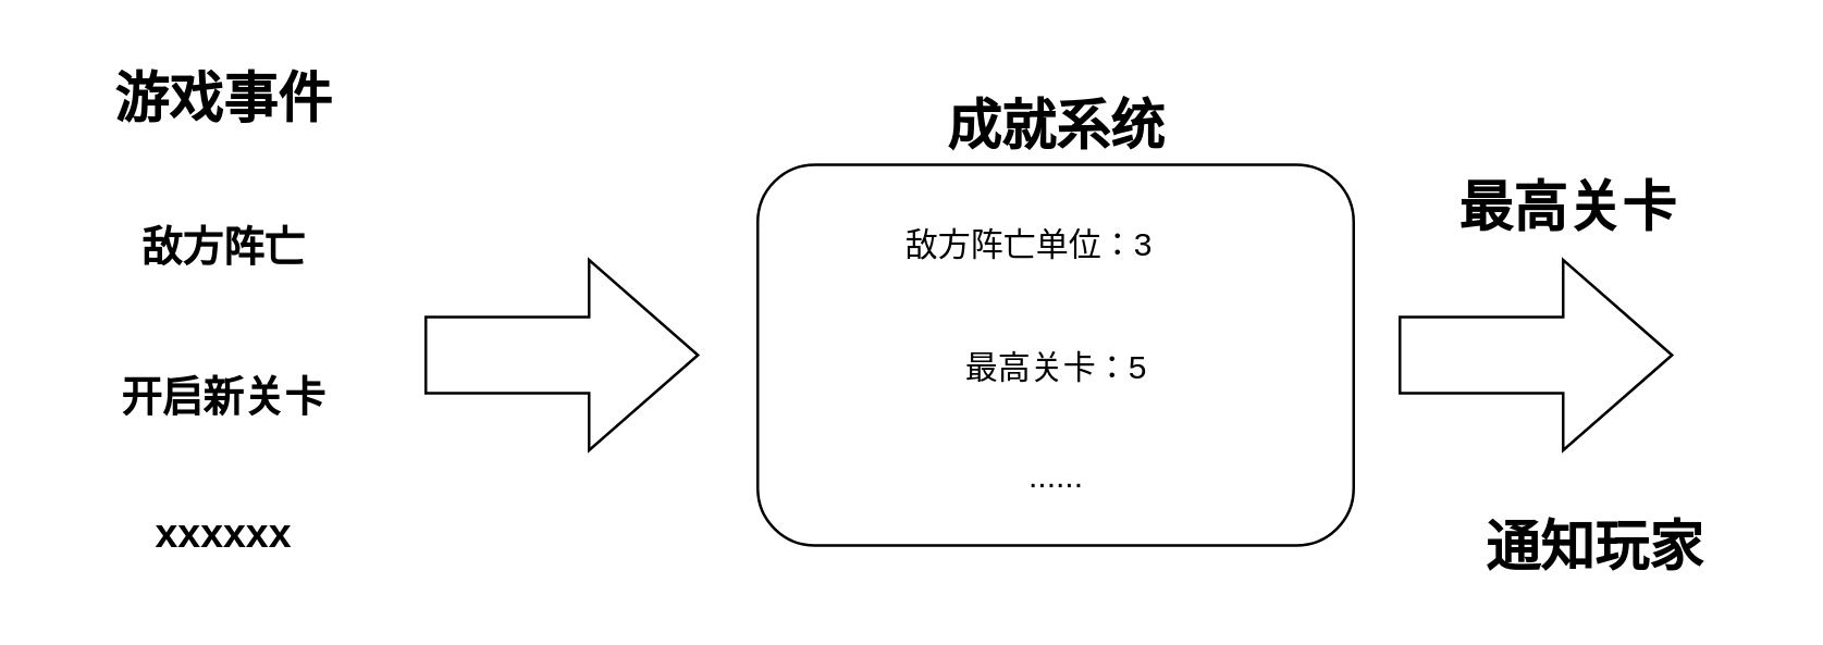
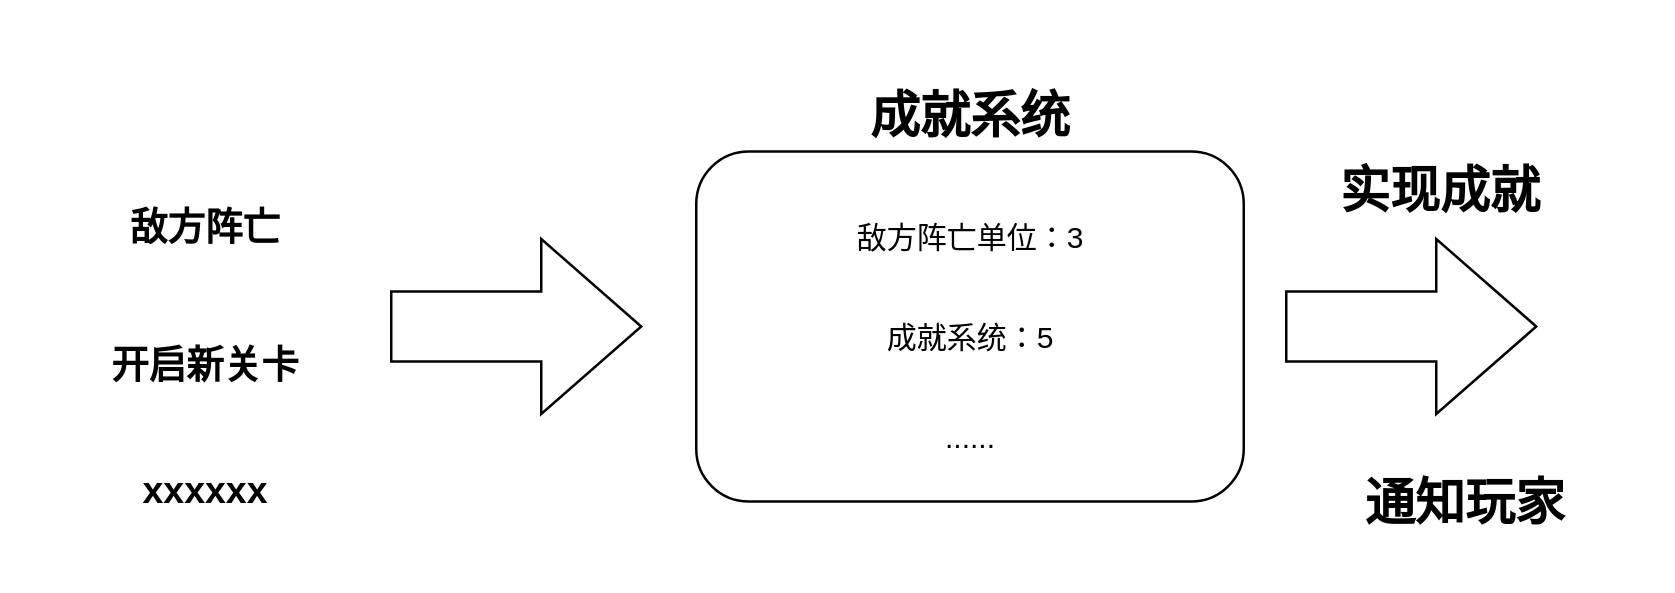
  <mxCell id="0" />
  <mxCell id="1" parent="0" />
  <mxCell id="2" value="" style="html=1;shadow=0;dashed=0;align=center;verticalAlign=middle;shape=mxgraph.arrows2.arrow;dy=0.6;dx=40;notch=0;" vertex="1" parent="1"><mxGeometry x="514" y="95" width="100" height="70" as="geometry" /></mxCell>
  <mxCell id="3" value="通知玩家" style="text;html=1;strokeColor=none;fillColor=none;align=center;verticalAlign=middle;whiteSpace=wrap;rounded=0;fontStyle=1;fontSize=20;" vertex="1" parent="1"><mxGeometry x="524" y="185" width="124" height="30" as="geometry" /></mxCell>
- <mxCell id="4" value="最高关卡" style="text;html=1;strokeColor=none;fillColor=none;align=center;verticalAlign=middle;whiteSpace=wrap;rounded=0;fontStyle=1;fontSize=20;" vertex="1" parent="1"><mxGeometry x="514" y="60" width="124" height="30" as="geometry" /></mxCell>
+ <mxCell id="4" value="实现成就" style="text;html=1;strokeColor=none;fillColor=none;align=center;verticalAlign=middle;whiteSpace=wrap;rounded=0;fontStyle=1;fontSize=20;" vertex="1" parent="1"><mxGeometry x="514" y="60" width="124" height="30" as="geometry" /></mxCell>
  <mxCell id="5" value="" style="html=1;shadow=0;dashed=0;align=center;verticalAlign=middle;shape=mxgraph.arrows2.arrow;dy=0.6;dx=40;notch=0;" vertex="1" parent="1"><mxGeometry x="156" y="95" width="100" height="70" as="geometry" /></mxCell>
  <mxCell id="6" value="" style="group" vertex="1" connectable="0" parent="1"><mxGeometry x="278" y="30" width="219" height="170" as="geometry" /></mxCell>
  <mxCell id="7" value="" style="rounded=1;whiteSpace=wrap;html=1;" vertex="1" parent="6"><mxGeometry y="30" width="219" height="140" as="geometry" /></mxCell>
  <mxCell id="8" value="成就系统" style="text;html=1;strokeColor=none;fillColor=none;align=center;verticalAlign=middle;whiteSpace=wrap;rounded=0;fontStyle=1;fontSize=20;" vertex="1" parent="6"><mxGeometry x="48" width="124" height="30" as="geometry" /></mxCell>
- <mxCell id="9" value="敌方阵亡单位：3" style="text;html=1;strokeColor=none;fillColor=none;align=center;verticalAlign=middle;whiteSpace=wrap;rounded=0;" vertex="1" parent="6"><mxGeometry x="7" y="45" width="186" height="30" as="geometry" /></mxCell>
- <mxCell id="10" value="最高关卡：5" style="text;html=1;strokeColor=none;fillColor=none;align=center;verticalAlign=middle;whiteSpace=wrap;rounded=0;" vertex="1" parent="6"><mxGeometry x="17" y="90" width="186" height="30" as="geometry" /></mxCell>
+ <mxCell id="9" value="敌方阵亡单位：3" style="text;html=1;strokeColor=none;fillColor=none;align=center;verticalAlign=middle;whiteSpace=wrap;rounded=0;" vertex="1" parent="6"><mxGeometry x="17" y="50" width="186" height="30" as="geometry" /></mxCell>
+ <mxCell id="10" value="成就系统：5" style="text;html=1;strokeColor=none;fillColor=none;align=center;verticalAlign=middle;whiteSpace=wrap;rounded=0;" vertex="1" parent="6"><mxGeometry x="17" y="90" width="186" height="30" as="geometry" /></mxCell>
  <mxCell id="11" value="......" style="text;html=1;strokeColor=none;fillColor=none;align=center;verticalAlign=middle;whiteSpace=wrap;rounded=0;" vertex="1" parent="6"><mxGeometry x="17" y="130" width="186" height="30" as="geometry" /></mxCell>
  <mxCell id="12" value="" style="group" vertex="1" connectable="0" parent="1"><mxGeometry x="20" y="20" width="124" height="190" as="geometry" /></mxCell>
- <mxCell id="13" value="游戏事件" style="text;html=1;strokeColor=none;fillColor=none;align=center;verticalAlign=middle;whiteSpace=wrap;rounded=0;fontStyle=1;fontSize=20;" vertex="1" parent="12"><mxGeometry width="124" height="30" as="geometry" /></mxCell>
  <mxCell id="14" value="敌方阵亡" style="text;html=1;strokeColor=none;fillColor=none;align=center;verticalAlign=middle;whiteSpace=wrap;rounded=0;fontStyle=1;fontSize=15;" vertex="1" parent="12"><mxGeometry y="55" width="124" height="30" as="geometry" /></mxCell>
  <mxCell id="15" value="开启新关卡" style="text;html=1;strokeColor=none;fillColor=none;align=center;verticalAlign=middle;whiteSpace=wrap;rounded=0;fontStyle=1;fontSize=15;" vertex="1" parent="12"><mxGeometry y="110" width="124" height="30" as="geometry" /></mxCell>
  <mxCell id="16" value="xxxxxx" style="text;html=1;strokeColor=none;fillColor=none;align=center;verticalAlign=middle;whiteSpace=wrap;rounded=0;fontStyle=1;fontSize=15;" vertex="1" parent="12"><mxGeometry y="160" width="124" height="30" as="geometry" /></mxCell>
